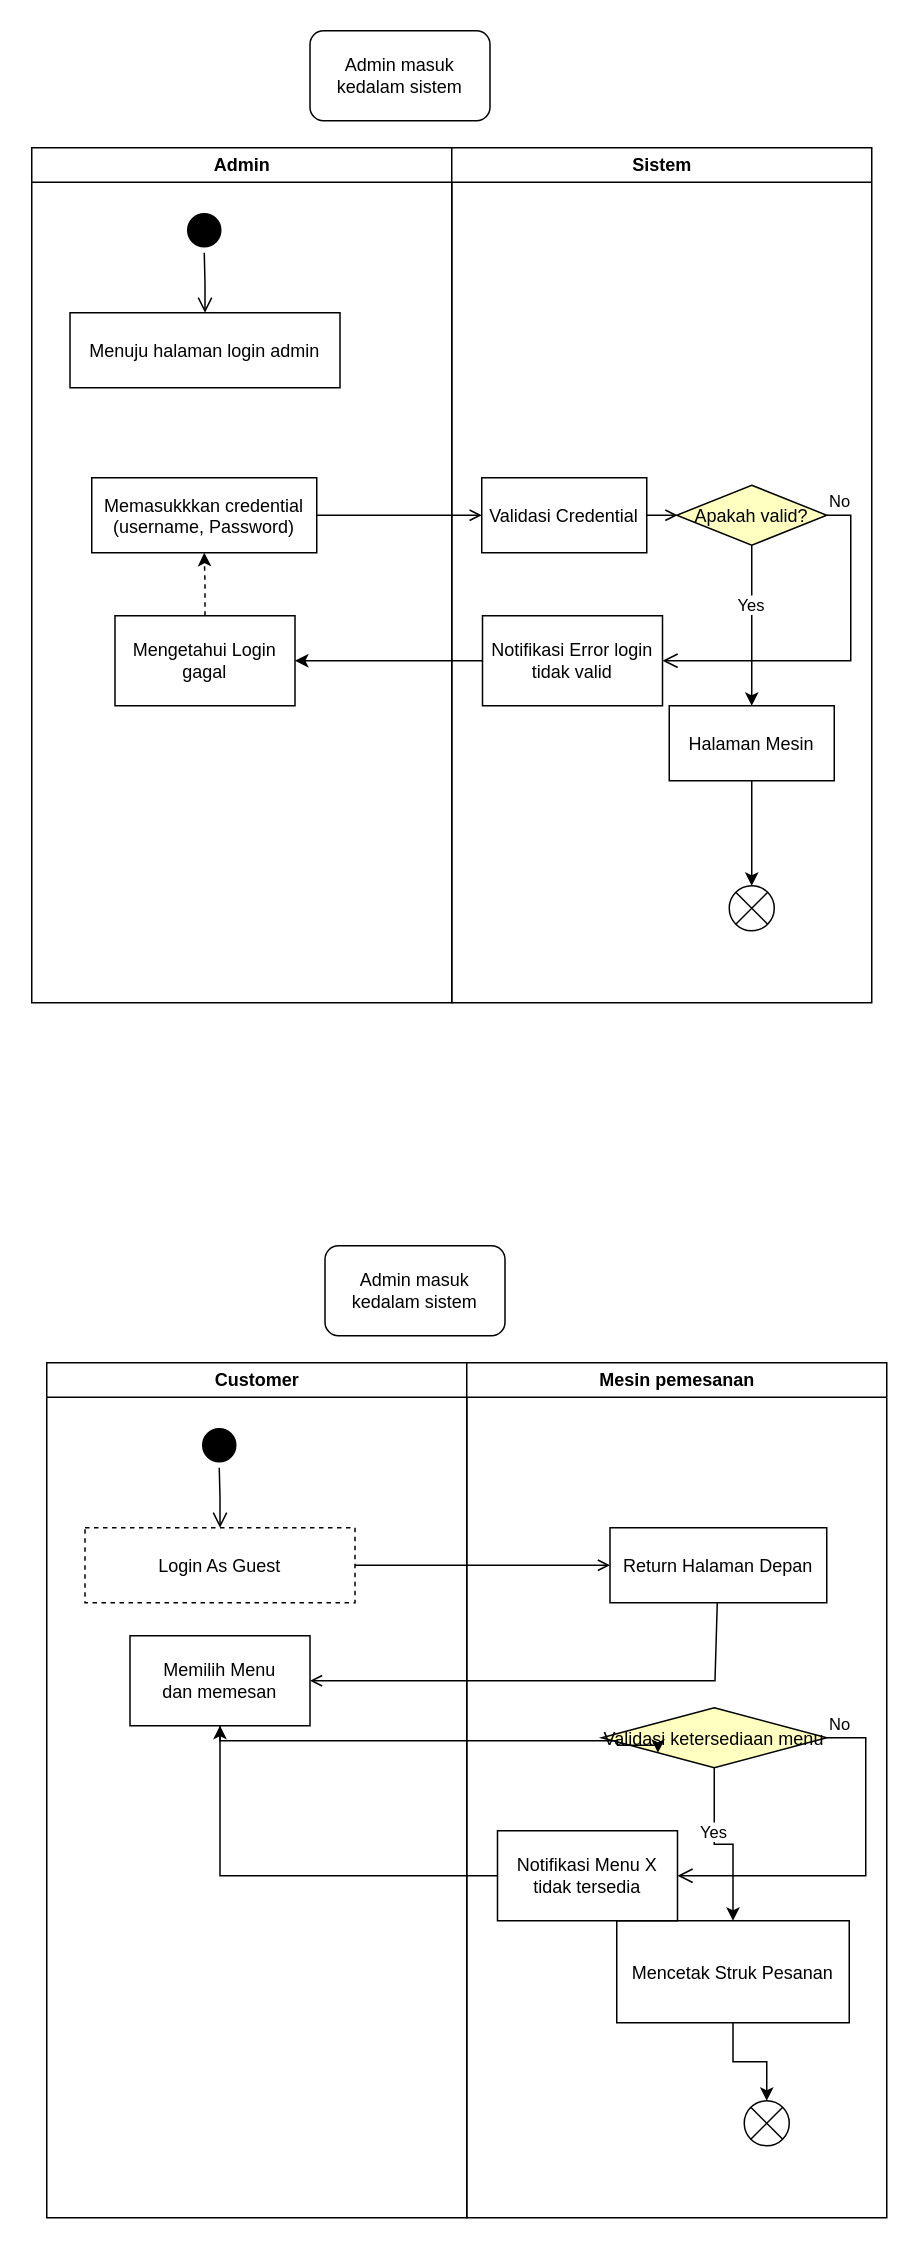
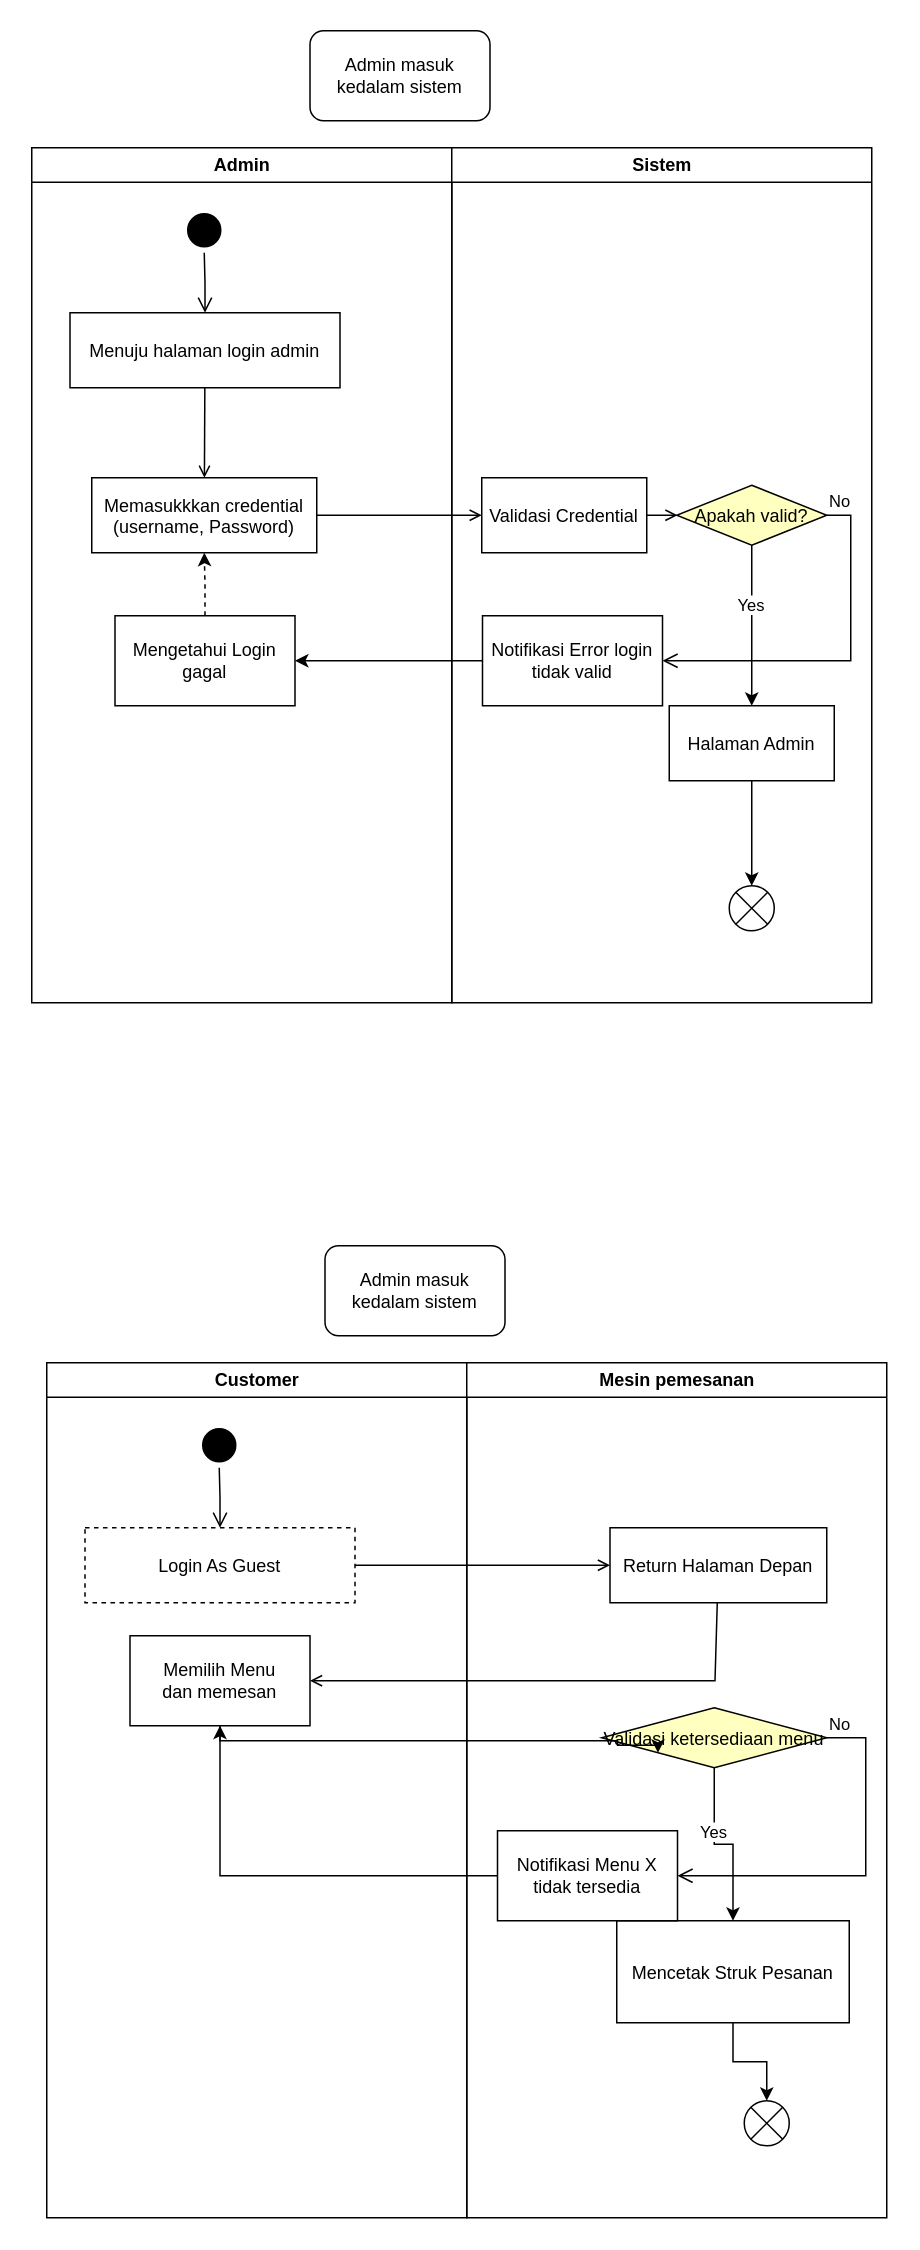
  <mxCell id="0" />
  <mxCell id="1" parent="0" />
  <mxCell id="2" value="Admin" style="swimlane;whiteSpace=wrap" parent="1" vertex="1"><mxGeometry x="20.5" y="98" width="280" height="570" as="geometry" /></mxCell>
  <mxCell id="3" value="" style="ellipse;shape=startState;fillColor=#000000;strokeColor=#000000;" parent="2" vertex="1"><mxGeometry x="100" y="40" width="30" height="30" as="geometry" /></mxCell>
  <mxCell id="4" value="" style="edgeStyle=elbowEdgeStyle;elbow=horizontal;verticalAlign=bottom;endArrow=open;endSize=8;strokeColor=#000000;endFill=1;rounded=0" parent="2" source="3" target="5" edge="1"><mxGeometry x="100" y="40" as="geometry"><mxPoint x="115" y="110" as="targetPoint" /></mxGeometry></mxCell>
  <mxCell id="5" value="Menuju halaman login admin" style="" parent="2" vertex="1"><mxGeometry x="25.5" y="110" width="180" height="50" as="geometry" /></mxCell>
  <mxCell id="6" value="Memasukkkan credential&#10;(username, Password)" style="" parent="2" vertex="1"><mxGeometry x="40" y="220" width="150" height="50" as="geometry" /></mxCell>
+ <mxCell id="7" value="" style="endArrow=open;strokeColor=#000000;endFill=1;rounded=0" parent="2" source="5" target="6" edge="1"><mxGeometry relative="1" as="geometry" /></mxCell>
  <mxCell id="8" style="edgeStyle=orthogonalEdgeStyle;rounded=0;orthogonalLoop=1;jettySize=auto;html=1;dashed=1;" edge="1" parent="2" source="9" target="6"><mxGeometry relative="1" as="geometry" /></mxCell>
  <mxCell id="9" value="Mengetahui Login gagal" style="rounded=0;whiteSpace=wrap;html=1;" vertex="1" parent="2"><mxGeometry x="55.5" y="312" width="120" height="60" as="geometry" /></mxCell>
  <mxCell id="10" value="Sistem" style="swimlane;whiteSpace=wrap" parent="1" vertex="1"><mxGeometry x="300.5" y="98" width="280" height="570" as="geometry" /></mxCell>
  <mxCell id="11" value="Validasi Credential" style="" parent="10" vertex="1"><mxGeometry x="20" y="220" width="110" height="50" as="geometry" /></mxCell>
  <mxCell id="12" style="edgeStyle=orthogonalEdgeStyle;rounded=0;orthogonalLoop=1;jettySize=auto;html=1;entryX=0.5;entryY=0;entryDx=0;entryDy=0;" edge="1" parent="10" source="13" target="20"><mxGeometry relative="1" as="geometry" /></mxCell>
- <mxCell id="13" value="Halaman Mesin" style="" parent="10" vertex="1"><mxGeometry x="145" y="372" width="110" height="50" as="geometry" /></mxCell>
+ <mxCell id="13" value="Halaman Admin" style="" parent="10" vertex="1"><mxGeometry x="145" y="372" width="110" height="50" as="geometry" /></mxCell>
  <mxCell id="14" style="edgeStyle=orthogonalEdgeStyle;rounded=0;orthogonalLoop=1;jettySize=auto;html=1;" edge="1" parent="10" source="16" target="13"><mxGeometry relative="1" as="geometry" /></mxCell>
  <mxCell id="15" value="Yes" style="edgeLabel;html=1;align=center;verticalAlign=middle;resizable=0;points=[];" vertex="1" connectable="0" parent="14"><mxGeometry x="-0.274" y="-1" relative="1" as="geometry"><mxPoint as="offset" /></mxGeometry></mxCell>
  <mxCell id="16" value="Apakah valid?" style="rhombus;fillColor=#ffffc0;strokeColor=#000000;" parent="10" vertex="1"><mxGeometry x="150" y="225" width="100" height="40" as="geometry" /></mxCell>
  <mxCell id="17" value="" style="endArrow=open;strokeColor=#000000;endFill=1;rounded=0" parent="10" source="11" edge="1"><mxGeometry relative="1" as="geometry"><mxPoint x="150.5" y="245" as="targetPoint" /></mxGeometry></mxCell>
  <mxCell id="18" value="No" style="edgeStyle=elbowEdgeStyle;elbow=horizontal;align=left;verticalAlign=bottom;endArrow=open;endSize=8;strokeColor=#000000;exitX=1;exitY=0.5;endFill=1;rounded=0;exitDx=0;exitDy=0;entryX=1;entryY=0.5;entryDx=0;entryDy=0;" parent="10" source="16" target="19" edge="1"><mxGeometry x="-1" relative="1" as="geometry"><mxPoint x="107" y="358.5" as="targetPoint" /><Array as="points"><mxPoint x="266" y="227" /></Array><mxPoint x="250" y="260" as="sourcePoint" /></mxGeometry></mxCell>
  <mxCell id="19" value="Notifikasi Error login tidak valid" style="rounded=0;whiteSpace=wrap;html=1;" vertex="1" parent="10"><mxGeometry x="20.5" y="312" width="120" height="60" as="geometry" /></mxCell>
  <mxCell id="20" value="" style="shape=sumEllipse;perimeter=ellipsePerimeter;html=1;backgroundOutline=1;" vertex="1" parent="10"><mxGeometry x="185" y="492" width="30" height="30" as="geometry" /></mxCell>
  <mxCell id="21" value="Admin masuk kedalam sistem" style="rounded=1;whiteSpace=wrap;html=1;" vertex="1" parent="1"><mxGeometry x="206" y="20" width="120" height="60" as="geometry" /></mxCell>
  <mxCell id="22" value="" style="endArrow=open;strokeColor=#000000;endFill=1;rounded=0;exitX=1;exitY=0.5;exitDx=0;exitDy=0;entryX=0;entryY=0.5;entryDx=0;entryDy=0;" parent="1" source="6" target="11" edge="1"><mxGeometry relative="1" as="geometry"><mxPoint x="276" y="390" as="targetPoint" /><Array as="points"><mxPoint x="276" y="343" /></Array></mxGeometry></mxCell>
  <mxCell id="23" style="edgeStyle=orthogonalEdgeStyle;rounded=0;orthogonalLoop=1;jettySize=auto;html=1;entryX=1;entryY=0.5;entryDx=0;entryDy=0;" edge="1" parent="1" source="19" target="9"><mxGeometry relative="1" as="geometry" /></mxCell>
  <mxCell id="24" value="Customer" style="swimlane;whiteSpace=wrap" vertex="1" parent="1"><mxGeometry x="30.5" y="908" width="280" height="570" as="geometry" /></mxCell>
  <mxCell id="25" value="" style="ellipse;shape=startState;fillColor=#000000;strokeColor=#000000;" vertex="1" parent="24"><mxGeometry x="100" y="40" width="30" height="30" as="geometry" /></mxCell>
  <mxCell id="26" value="" style="edgeStyle=elbowEdgeStyle;elbow=horizontal;verticalAlign=bottom;endArrow=open;endSize=8;strokeColor=#000000;endFill=1;rounded=0" edge="1" parent="24" source="25" target="27"><mxGeometry x="100" y="40" as="geometry"><mxPoint x="115" y="110" as="targetPoint" /></mxGeometry></mxCell>
  <mxCell id="27" value="Login As Guest" style="dashed=1;" vertex="1" parent="24"><mxGeometry x="25.5" y="110" width="180" height="50" as="geometry" /></mxCell>
  <mxCell id="28" value="Memilih Menu&lt;div&gt;dan memesan&lt;/div&gt;" style="rounded=0;whiteSpace=wrap;html=1;" vertex="1" parent="24"><mxGeometry x="55.5" y="182" width="120" height="60" as="geometry" /></mxCell>
  <mxCell id="29" value="Mesin pemesanan" style="swimlane;whiteSpace=wrap" vertex="1" parent="1"><mxGeometry x="310.5" y="908" width="280" height="570" as="geometry" /></mxCell>
  <mxCell id="30" value="Return Halaman Depan" style="" vertex="1" parent="29"><mxGeometry x="95.5" y="110" width="144.5" height="50" as="geometry" /></mxCell>
  <mxCell id="31" style="edgeStyle=orthogonalEdgeStyle;rounded=0;orthogonalLoop=1;jettySize=auto;html=1;entryX=0.5;entryY=0;entryDx=0;entryDy=0;" edge="1" parent="29" source="32" target="39"><mxGeometry relative="1" as="geometry" /></mxCell>
  <mxCell id="32" value="Mencetak Struk Pesanan" style="" vertex="1" parent="29"><mxGeometry x="100" y="372" width="155" height="68" as="geometry" /></mxCell>
  <mxCell id="33" style="edgeStyle=orthogonalEdgeStyle;rounded=0;orthogonalLoop=1;jettySize=auto;html=1;" edge="1" parent="29" source="35" target="32"><mxGeometry relative="1" as="geometry" /></mxCell>
  <mxCell id="34" value="Yes" style="edgeLabel;html=1;align=center;verticalAlign=middle;resizable=0;points=[];" vertex="1" connectable="0" parent="33"><mxGeometry x="-0.274" y="-1" relative="1" as="geometry"><mxPoint as="offset" /></mxGeometry></mxCell>
  <mxCell id="35" value="Validasi ketersediaan menu" style="rhombus;fillColor=#ffffc0;strokeColor=#000000;" vertex="1" parent="29"><mxGeometry x="90" y="230" width="150" height="40" as="geometry" /></mxCell>
  <mxCell id="36" value="" style="endArrow=open;strokeColor=#000000;endFill=1;rounded=0" edge="1" parent="29" source="30"><mxGeometry relative="1" as="geometry"><mxPoint x="-104.5" y="212" as="targetPoint" /><Array as="points"><mxPoint x="165.5" y="212" /></Array></mxGeometry></mxCell>
  <mxCell id="37" value="No" style="edgeStyle=elbowEdgeStyle;elbow=horizontal;align=left;verticalAlign=bottom;endArrow=open;endSize=8;strokeColor=#000000;exitX=1;exitY=0.5;endFill=1;rounded=0;exitDx=0;exitDy=0;entryX=1;entryY=0.5;entryDx=0;entryDy=0;" edge="1" parent="29" source="35" target="38"><mxGeometry x="-1" relative="1" as="geometry"><mxPoint x="107" y="358.5" as="targetPoint" /><Array as="points"><mxPoint x="266" y="227" /></Array><mxPoint x="250" y="260" as="sourcePoint" /></mxGeometry></mxCell>
  <mxCell id="38" value="Notifikasi Menu X tidak tersedia" style="rounded=0;whiteSpace=wrap;html=1;" vertex="1" parent="29"><mxGeometry x="20.5" y="312" width="120" height="60" as="geometry" /></mxCell>
  <mxCell id="39" value="" style="shape=sumEllipse;perimeter=ellipsePerimeter;html=1;backgroundOutline=1;" vertex="1" parent="29"><mxGeometry x="185" y="492" width="30" height="30" as="geometry" /></mxCell>
  <mxCell id="40" value="Admin masuk kedalam sistem" style="rounded=1;whiteSpace=wrap;html=1;" vertex="1" parent="1"><mxGeometry x="216" y="830" width="120" height="60" as="geometry" /></mxCell>
  <mxCell id="41" style="edgeStyle=orthogonalEdgeStyle;rounded=0;orthogonalLoop=1;jettySize=auto;html=1;entryX=0.5;entryY=1;entryDx=0;entryDy=0;" edge="1" parent="1" source="38" target="28"><mxGeometry relative="1" as="geometry"><mxPoint x="206" y="1250" as="targetPoint" /></mxGeometry></mxCell>
  <mxCell id="42" value="" style="endArrow=open;strokeColor=#000000;endFill=1;rounded=0;exitX=1;exitY=0.5;exitDx=0;exitDy=0;entryX=0;entryY=0.5;entryDx=0;entryDy=0;" edge="1" parent="1" source="27" target="30"><mxGeometry relative="1" as="geometry"><mxPoint x="145.614" y="1128" as="targetPoint" /></mxGeometry></mxCell>
  <mxCell id="43" style="edgeStyle=orthogonalEdgeStyle;rounded=0;orthogonalLoop=1;jettySize=auto;html=1;entryX=0;entryY=1;entryDx=0;entryDy=0;" edge="1" parent="1" source="28" target="35"><mxGeometry relative="1" as="geometry"><Array as="points"><mxPoint x="146" y="1160" /><mxPoint x="411" y="1160" /><mxPoint x="411" y="1163" /></Array></mxGeometry></mxCell>
